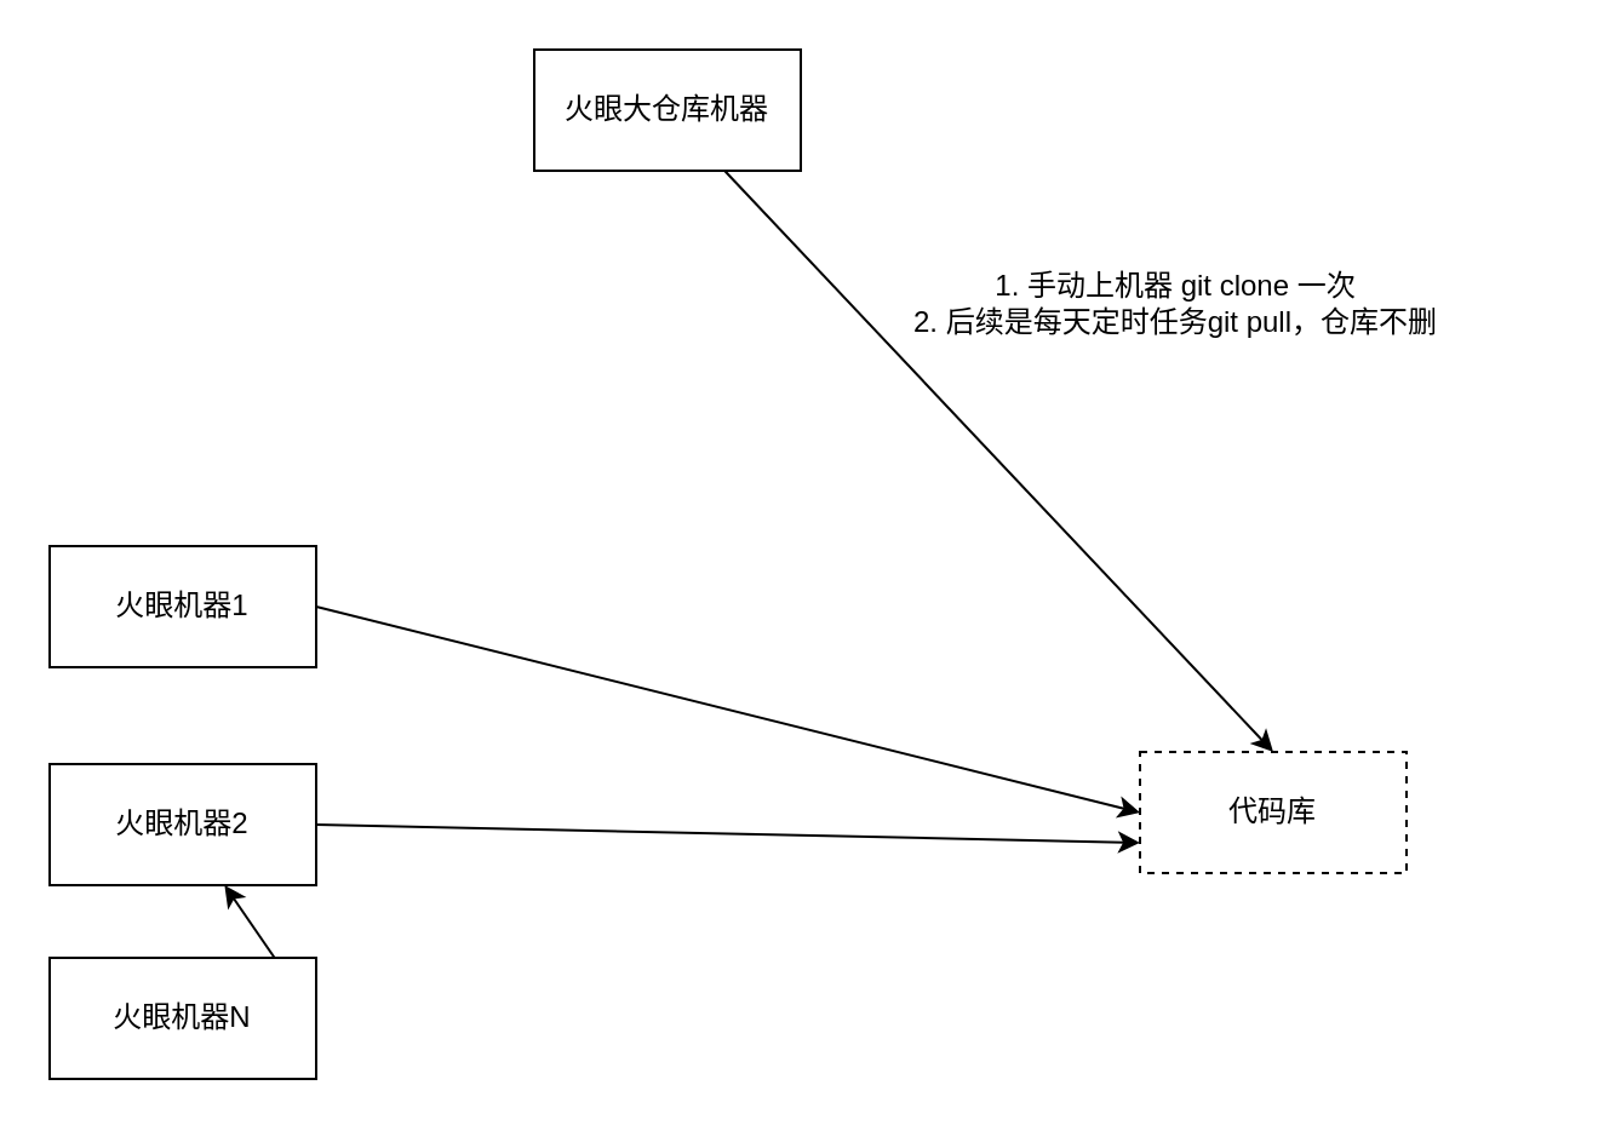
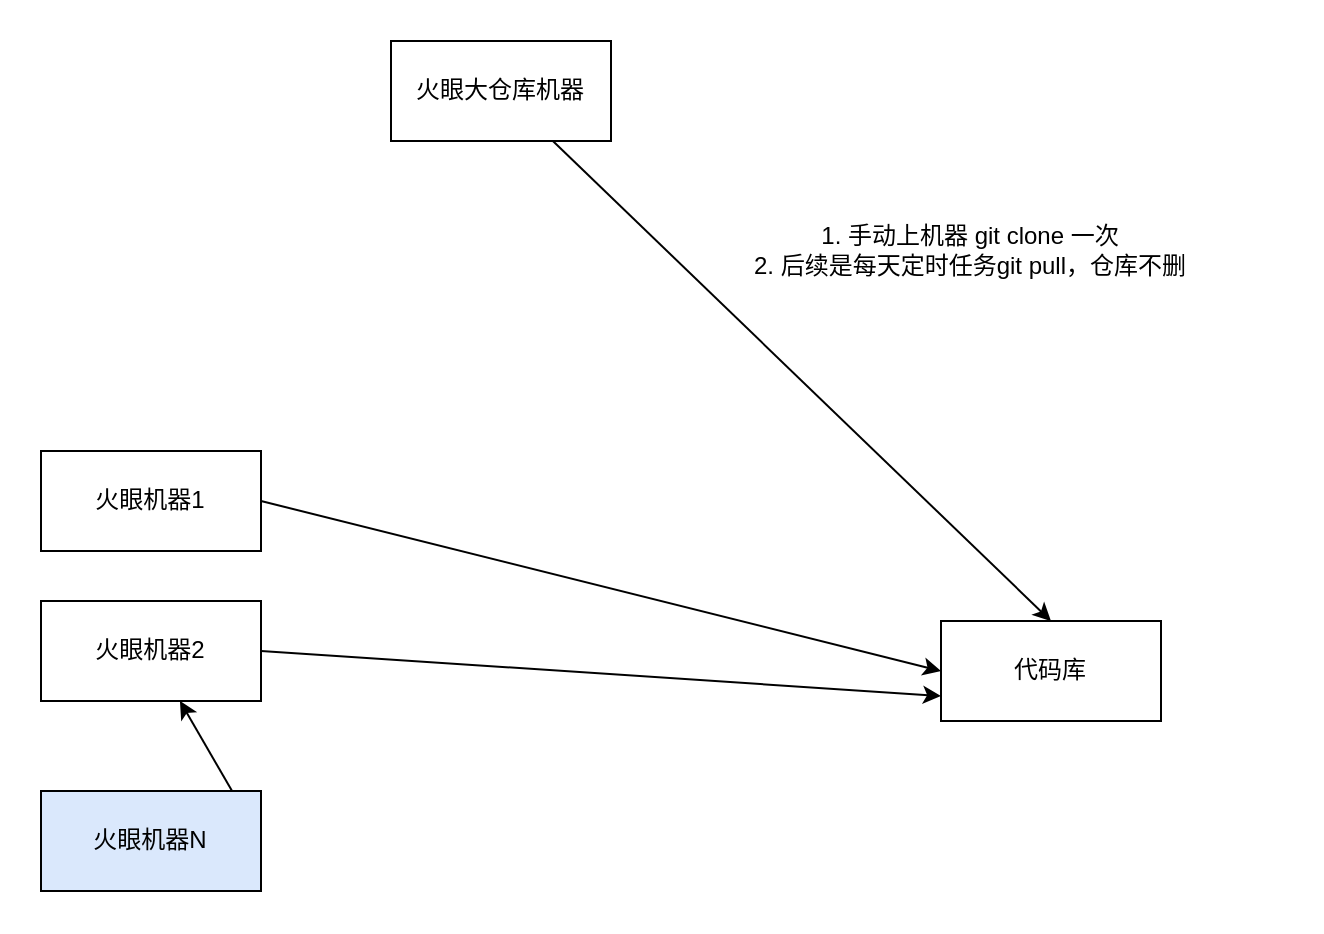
  <mxCell id="0" />
  <mxCell id="1" parent="0" />
- <mxCell id="2" value="代码库" style="rounded=0;whiteSpace=wrap;html=1;dashed=1;" vertex="1" parent="1"><mxGeometry x="470" y="310" width="110" height="50" as="geometry" /></mxCell>
+ <mxCell id="2" value="代码库" style="rounded=0;whiteSpace=wrap;html=1;" vertex="1" parent="1"><mxGeometry x="470" y="310" width="110" height="50" as="geometry" /></mxCell>
  <mxCell id="3" style="rounded=0;orthogonalLoop=1;jettySize=auto;html=1;exitX=1;exitY=0.5;exitDx=0;exitDy=0;entryX=0;entryY=0.5;entryDx=0;entryDy=0;" edge="1" parent="1" source="4" target="2"><mxGeometry relative="1" as="geometry" /></mxCell>
  <mxCell id="4" value="火眼机器1" style="rounded=0;whiteSpace=wrap;html=1;" vertex="1" parent="1"><mxGeometry x="20" y="225" width="110" height="50" as="geometry" /></mxCell>
  <mxCell id="5" style="rounded=0;orthogonalLoop=1;jettySize=auto;html=1;exitX=1;exitY=0.5;exitDx=0;exitDy=0;entryX=0;entryY=0.75;entryDx=0;entryDy=0;" edge="1" parent="1" source="6" target="2"><mxGeometry relative="1" as="geometry" /></mxCell>
- <mxCell id="6" value="火眼机器2" style="rounded=0;whiteSpace=wrap;html=1;" vertex="1" parent="1"><mxGeometry x="20" y="315" width="110" height="50" as="geometry" /></mxCell>
+ <mxCell id="6" value="火眼机器2" style="rounded=0;whiteSpace=wrap;html=1;" vertex="1" parent="1"><mxGeometry x="20" y="300" width="110" height="50" as="geometry" /></mxCell>
  <mxCell id="7" style="rounded=0;orthogonalLoop=1;jettySize=auto;html=1;exitX=1;exitY=0.5;exitDx=0;exitDy=0;" edge="1" parent="1" source="8" target="6"><mxGeometry relative="1" as="geometry" /></mxCell>
- <mxCell id="8" value="火眼机器N" style="rounded=0;whiteSpace=wrap;html=1;" vertex="1" parent="1"><mxGeometry x="20" y="395" width="110" height="50" as="geometry" /></mxCell>
+ <mxCell id="8" value="火眼机器N" style="rounded=0;whiteSpace=wrap;html=1;fillColor=#dae8fc;" vertex="1" parent="1"><mxGeometry x="20" y="395" width="110" height="50" as="geometry" /></mxCell>
  <mxCell id="9" style="rounded=0;orthogonalLoop=1;jettySize=auto;html=1;entryX=0.5;entryY=0;entryDx=0;entryDy=0;" edge="1" parent="1" source="10" target="2"><mxGeometry relative="1" as="geometry" /></mxCell>
- <mxCell id="10" value="火眼大仓库机器" style="rounded=0;whiteSpace=wrap;html=1;" vertex="1" parent="1"><mxGeometry x="220" y="20" width="110" height="50" as="geometry" /></mxCell>
+ <mxCell id="10" value="火眼大仓库机器" style="rounded=0;whiteSpace=wrap;html=1;" vertex="1" parent="1"><mxGeometry x="195" y="20" width="110" height="50" as="geometry" /></mxCell>
  <mxCell id="11" value="1. 手动上机器 git clone 一次&lt;br&gt;2. 后续是每天定时任务git pull，仓库不删" style="text;html=1;align=center;verticalAlign=middle;whiteSpace=wrap;rounded=0;" vertex="1" parent="1"><mxGeometry x="330" y="100" width="310" height="50" as="geometry" /></mxCell>
